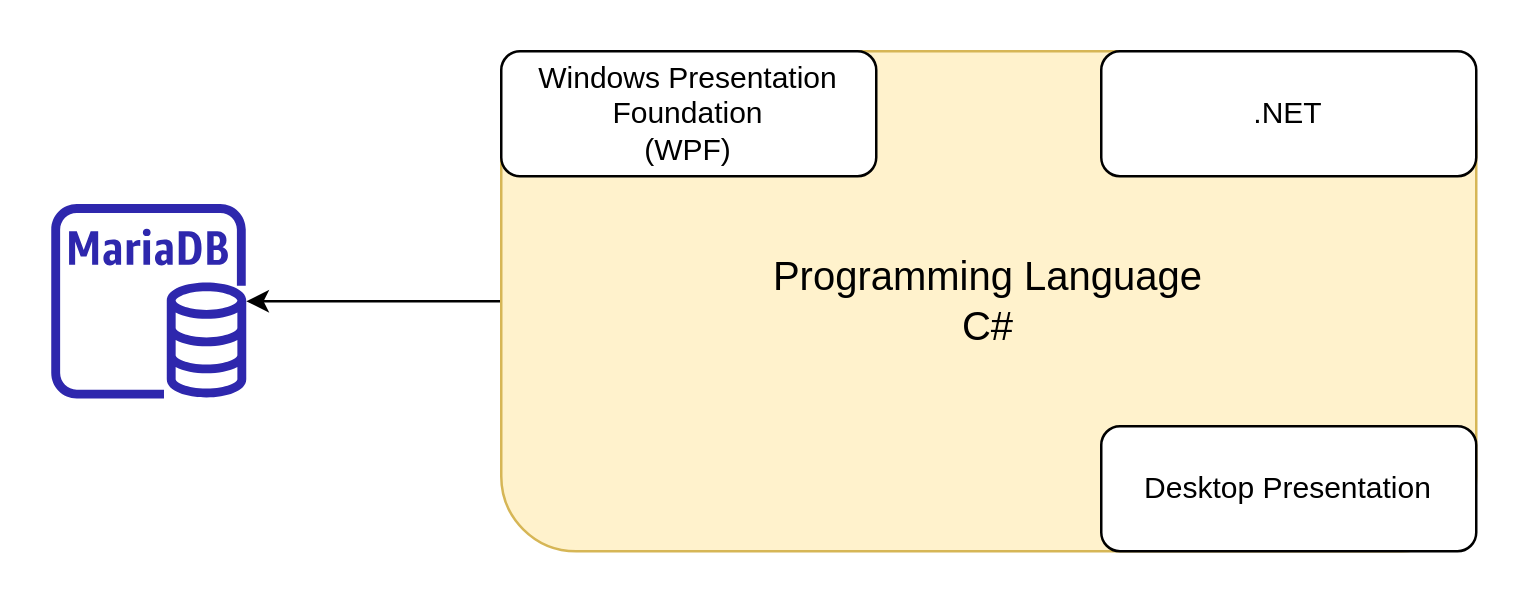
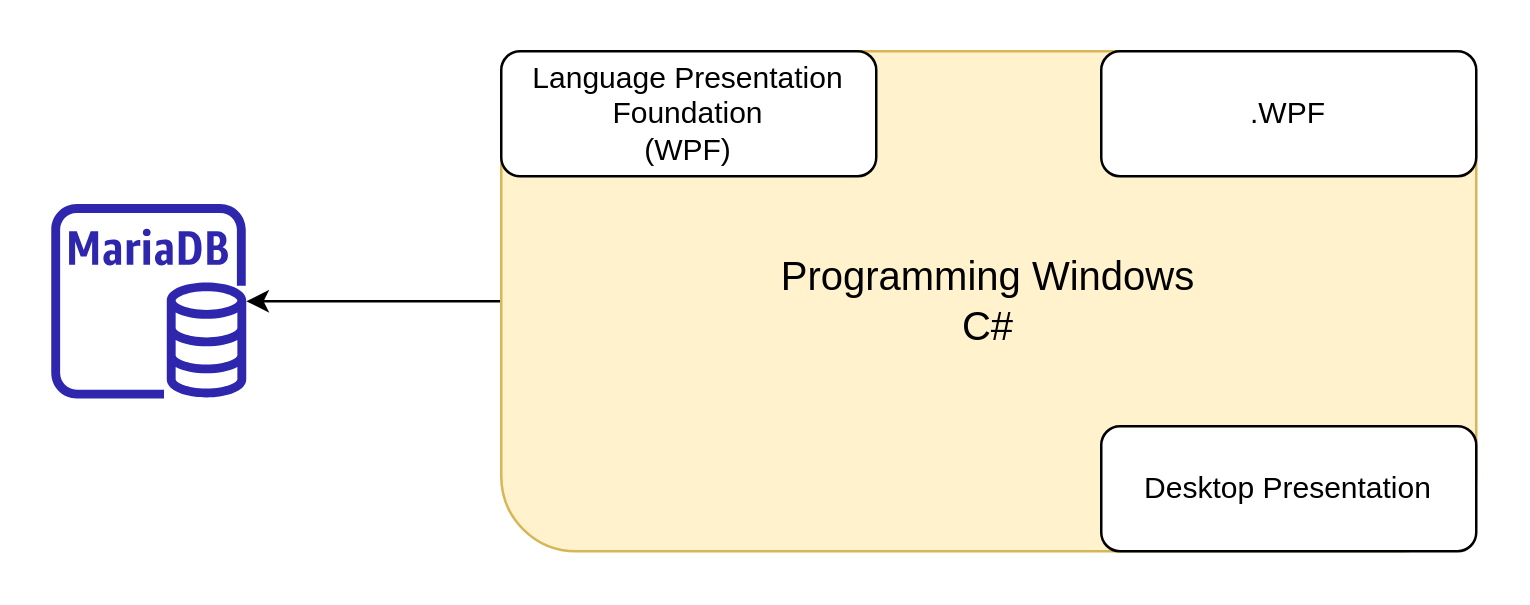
  <mxCell id="0" />
  <mxCell id="1" parent="0" />
  <mxCell id="2" value="" style="edgeStyle=orthogonalEdgeStyle;rounded=0;orthogonalLoop=1;jettySize=auto;html=1;" parent="1" source="3" target="6" edge="1"><mxGeometry relative="1" as="geometry" /></mxCell>
- <mxCell id="3" value="&lt;font style=&quot;font-size: 16px;&quot;&gt;Programming Language&lt;br&gt;C#&lt;/font&gt;" style="rounded=1;whiteSpace=wrap;html=1;fillColor=#fff2cc;strokeColor=#d6b656;" parent="1" vertex="1"><mxGeometry x="200" y="20" width="390" height="200" as="geometry" /></mxCell>
- <mxCell id="4" value="Windows Presentation Foundation&lt;br&gt;(WPF)&lt;br&gt;" style="rounded=1;whiteSpace=wrap;html=1;" parent="1" vertex="1"><mxGeometry x="200" y="20" width="150" height="50" as="geometry" /></mxCell>
- <mxCell id="5" value=".NET" style="rounded=1;whiteSpace=wrap;html=1;" parent="1" vertex="1"><mxGeometry x="440" y="20" width="150" height="50" as="geometry" /></mxCell>
+ <mxCell id="3" value="&lt;font style=&quot;font-size: 16px;&quot;&gt;Programming Windows&lt;br&gt;C#&lt;/font&gt;" style="rounded=1;whiteSpace=wrap;html=1;fillColor=#fff2cc;strokeColor=#d6b656;" parent="1" vertex="1"><mxGeometry x="200" y="20" width="390" height="200" as="geometry" /></mxCell>
+ <mxCell id="4" value="Language Presentation Foundation&lt;br&gt;(WPF)&lt;br&gt;" style="rounded=1;whiteSpace=wrap;html=1;" parent="1" vertex="1"><mxGeometry x="200" y="20" width="150" height="50" as="geometry" /></mxCell>
+ <mxCell id="5" value=".WPF" style="rounded=1;whiteSpace=wrap;html=1;" parent="1" vertex="1"><mxGeometry x="440" y="20" width="150" height="50" as="geometry" /></mxCell>
  <mxCell id="6" value="" style="sketch=0;outlineConnect=0;fontColor=#232F3E;gradientColor=none;fillColor=#2E27AD;strokeColor=none;dashed=0;verticalLabelPosition=bottom;verticalAlign=top;align=center;html=1;fontSize=12;fontStyle=0;aspect=fixed;pointerEvents=1;shape=mxgraph.aws4.rds_mariadb_instance;" parent="1" vertex="1"><mxGeometry x="20" y="81" width="78" height="78" as="geometry" /></mxCell>
  <mxCell id="7" value="Desktop Presentation" style="rounded=1;whiteSpace=wrap;html=1;" parent="1" vertex="1"><mxGeometry x="440" y="170" width="150" height="50" as="geometry" /></mxCell>
